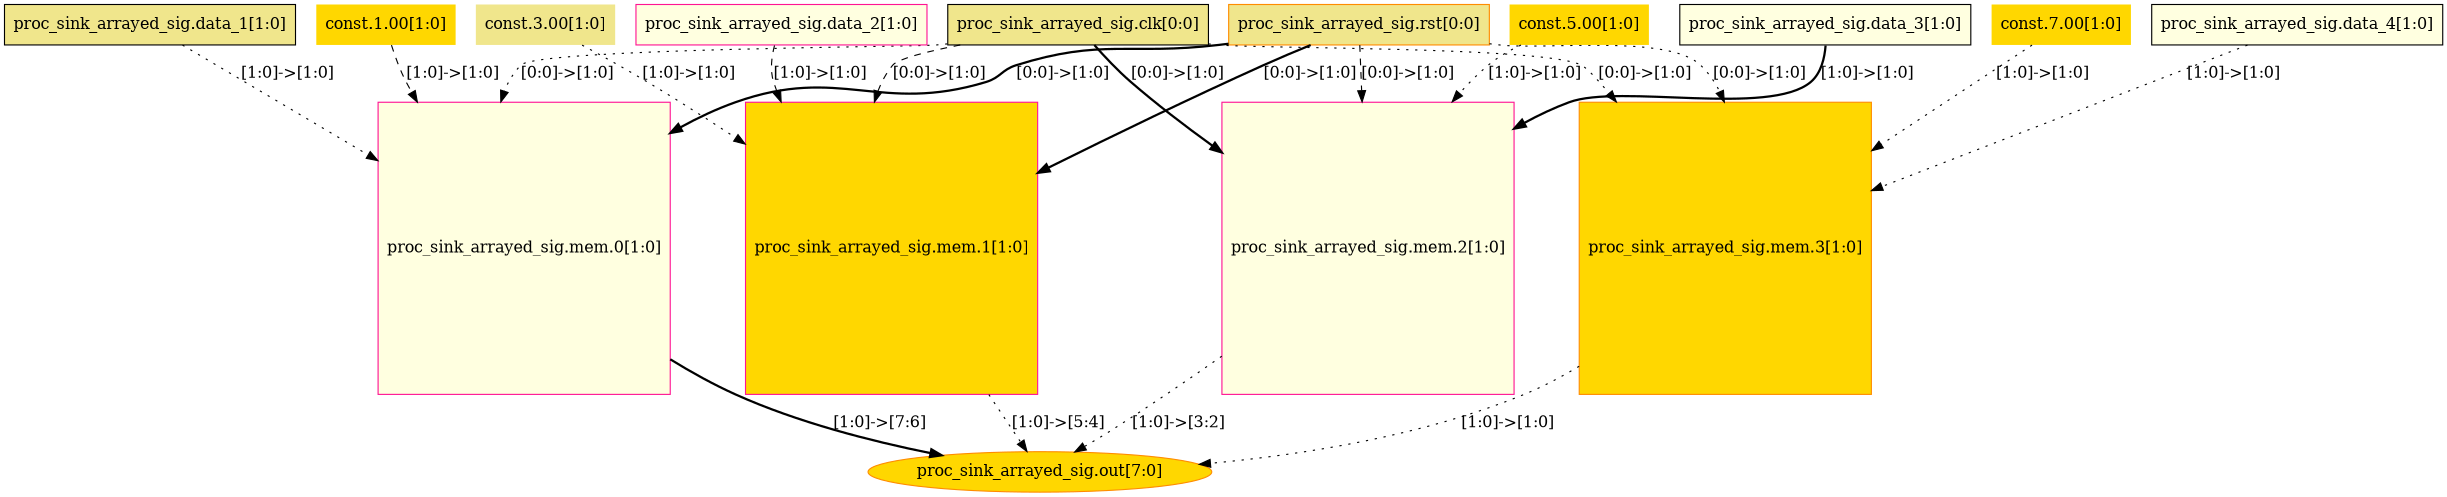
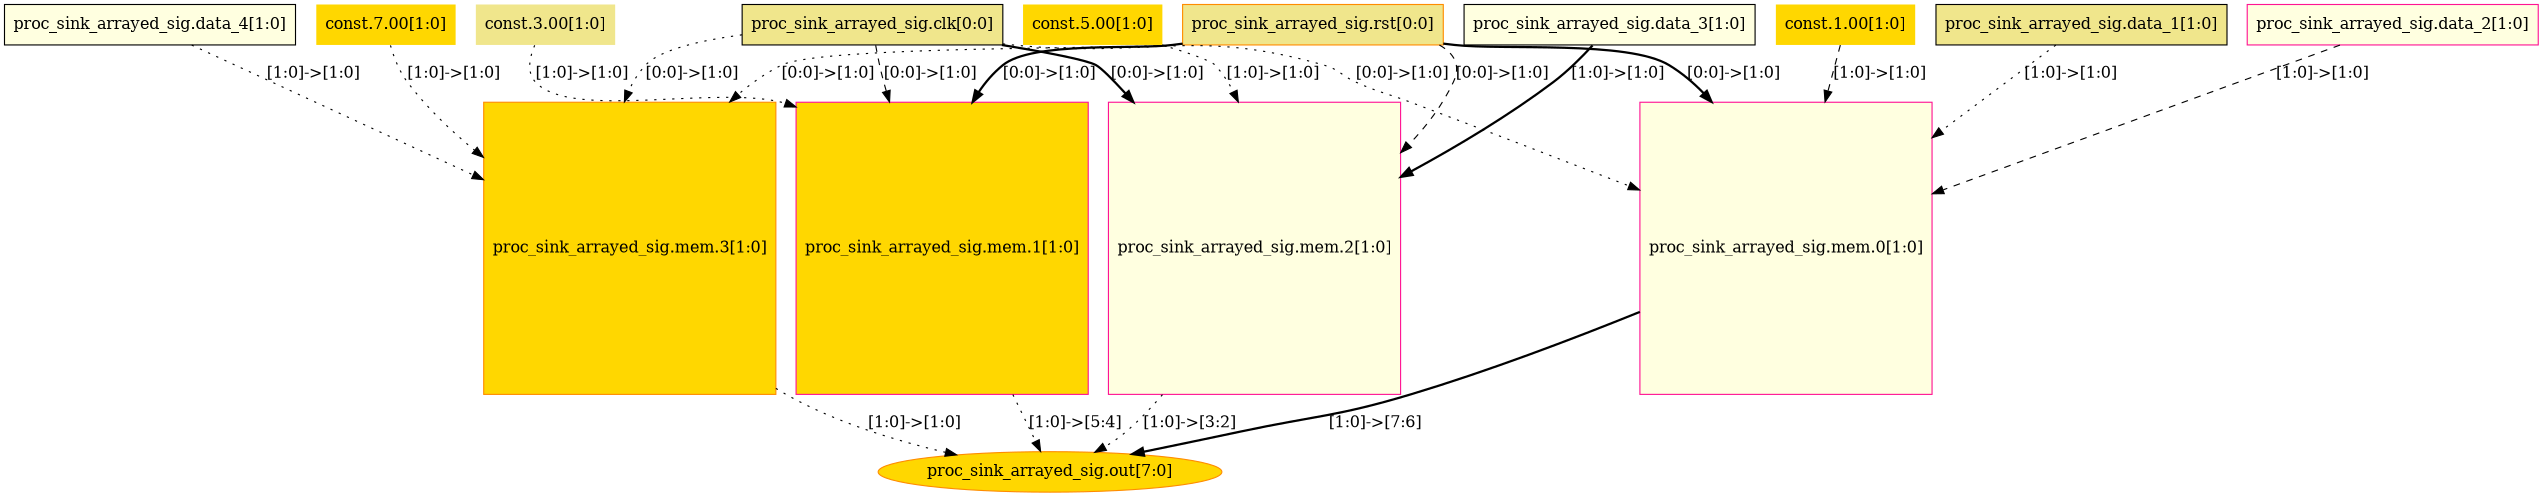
  digraph {
    node [color=darkorange fillcolor=gold shape=rectangle style=filled]
    edge [style=dotted]
    n1 [label="proc_sink_arrayed_sig.mem.3[1:0]" shape=square]
    n2 [label="proc_sink_arrayed_sig.out[7:0]" shape=ellipse]
    n3 [color=deeppink fillcolor=lightyellow label="proc_sink_arrayed_sig.mem.2[1:0]" shape=square]
    n4 [color=deeppink label="proc_sink_arrayed_sig.mem.1[1:0]" shape=square]
    n5 [color=deeppink fillcolor=lightyellow label="proc_sink_arrayed_sig.mem.0[1:0]" shape=square]
    n6 [label="const.1.00[1:0]" shape=none]
    n7 [fillcolor=khaki label="proc_sink_arrayed_sig.rst[0:0]"]
    n8 [color=black fillcolor=khaki label="proc_sink_arrayed_sig.clk[0:0]"]
    n9 [fillcolor=khaki label="const.3.00[1:0]" shape=none]
    n10 [color=red label="const.5.00[1:0]" shape=none]
    n11 [label="const.7.00[1:0]" shape=none]
    n12 [color=black fillcolor=khaki label="proc_sink_arrayed_sig.data_1[1:0]"]
    n13 [color=deeppink fillcolor=lightyellow label="proc_sink_arrayed_sig.data_2[1:0]"]
    n14 [color=black fillcolor=lightyellow label="proc_sink_arrayed_sig.data_3[1:0]"]
    n15 [color=black fillcolor=lightyellow label="proc_sink_arrayed_sig.data_4[1:0]"]
    n1 -> n2 [label="[1:0]->[1:0]"]
    n3 -> n2 [label="[1:0]->[3:2]"]
    n4 -> n2 [label="[1:0]->[5:4]"]
    n5 -> n2 [label="[1:0]->[7:6]" style=bold]
    n6 -> n5 [label="[1:0]->[1:0]" style=dashed]
    n7 -> n1 [label="[0:0]->[1:0]"]
    n7 -> n3 [label="[0:0]->[1:0]" style=dashed]
    n7 -> n4 [label="[0:0]->[1:0]" style=bold]
    n7 -> n5 [label="[0:0]->[1:0]" style=bold]
    n8 -> n1 [label="[0:0]->[1:0]"]
    n8 -> n3 [label="[0:0]->[1:0]" style=bold]
    n8 -> n4 [label="[0:0]->[1:0]" style=dashed]
    n8 -> n5 [label="[0:0]->[1:0]"]
    n9 -> n4 [label="[1:0]->[1:0]"]
    n10 -> n3 [label="[1:0]->[1:0]"]
    n11 -> n1 [label="[1:0]->[1:0]"]
    n12 -> n5 [label="[1:0]->[1:0]"]
-   n13 -> n4 [label="[1:0]->[1:0]" style=dashed]
+   n13 -> n5 [label="[1:0]->[1:0]" style=dashed]
    n14 -> n3 [label="[1:0]->[1:0]" style=bold]
    n15 -> n1 [label="[1:0]->[1:0]"]
  }
